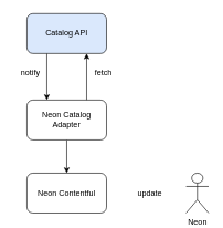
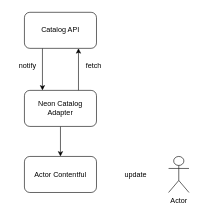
  <mxCell id="0" />
  <mxCell id="1" parent="0" />
- <mxCell id="2" value="Neon Contentful" style="rounded=1;whiteSpace=wrap;html=1;" vertex="1" parent="1"><mxGeometry x="40" y="260" width="120" height="60" as="geometry" /></mxCell>
+ <mxCell id="2" value="Actor Contentful" style="rounded=1;whiteSpace=wrap;html=1;" vertex="1" parent="1"><mxGeometry x="40" y="260" width="120" height="60" as="geometry" /></mxCell>
  <mxCell id="3" style="edgeStyle=orthogonalEdgeStyle;rounded=0;orthogonalLoop=1;jettySize=auto;html=1;exitX=0.25;exitY=1;exitDx=0;exitDy=0;entryX=0.25;entryY=0;entryDx=0;entryDy=0;" edge="1" parent="1" source="4" target="7"><mxGeometry relative="1" as="geometry" /></mxCell>
- <mxCell id="4" value="Catalog API" style="rounded=1;whiteSpace=wrap;html=1;fillColor=#dae8fc;" vertex="1" parent="1"><mxGeometry x="40" y="20" width="120" height="60" as="geometry" /></mxCell>
+ <mxCell id="4" value="Catalog API" style="rounded=1;whiteSpace=wrap;html=1;" vertex="1" parent="1"><mxGeometry x="40" y="20" width="120" height="60" as="geometry" /></mxCell>
  <mxCell id="5" style="edgeStyle=orthogonalEdgeStyle;rounded=0;orthogonalLoop=1;jettySize=auto;html=1;exitX=0.75;exitY=0;exitDx=0;exitDy=0;entryX=0.75;entryY=1;entryDx=0;entryDy=0;" edge="1" parent="1" source="7" target="4"><mxGeometry relative="1" as="geometry" /></mxCell>
  <mxCell id="6" style="edgeStyle=orthogonalEdgeStyle;rounded=0;orthogonalLoop=1;jettySize=auto;html=1;exitX=0.5;exitY=1;exitDx=0;exitDy=0;entryX=0.5;entryY=0;entryDx=0;entryDy=0;" edge="1" parent="1" source="7" target="2"><mxGeometry relative="1" as="geometry" /></mxCell>
  <mxCell id="7" value="Neon Catalog Adapter" style="rounded=1;whiteSpace=wrap;html=1;" vertex="1" parent="1"><mxGeometry x="40" y="150" width="120" height="60" as="geometry" /></mxCell>
  <mxCell id="8" value="notify" style="text;html=1;align=center;verticalAlign=middle;resizable=0;points=[];autosize=1;strokeColor=none;fillColor=none;" vertex="1" parent="1"><mxGeometry x="20" y="95" width="50" height="30" as="geometry" /></mxCell>
  <mxCell id="9" value="fetch" style="text;html=1;align=center;verticalAlign=middle;resizable=0;points=[];autosize=1;strokeColor=none;fillColor=none;" vertex="1" parent="1"><mxGeometry x="130" y="95" width="50" height="30" as="geometry" /></mxCell>
- <mxCell id="10" value="Neon" style="shape=umlActor;verticalLabelPosition=bottom;verticalAlign=top;html=1;outlineConnect=0;" vertex="1" parent="1"><mxGeometry x="280" y="260" width="34" height="60" as="geometry" /></mxCell>
+ <mxCell id="10" value="Actor" style="shape=umlActor;verticalLabelPosition=bottom;verticalAlign=top;html=1;outlineConnect=0;" vertex="1" parent="1"><mxGeometry x="280" y="260" width="34" height="60" as="geometry" /></mxCell>
  <mxCell id="11" value="update" style="text;html=1;align=center;verticalAlign=middle;resizable=0;points=[];autosize=1;strokeColor=none;fillColor=none;" vertex="1" parent="1"><mxGeometry x="195" y="275" width="60" height="30" as="geometry" /></mxCell>
